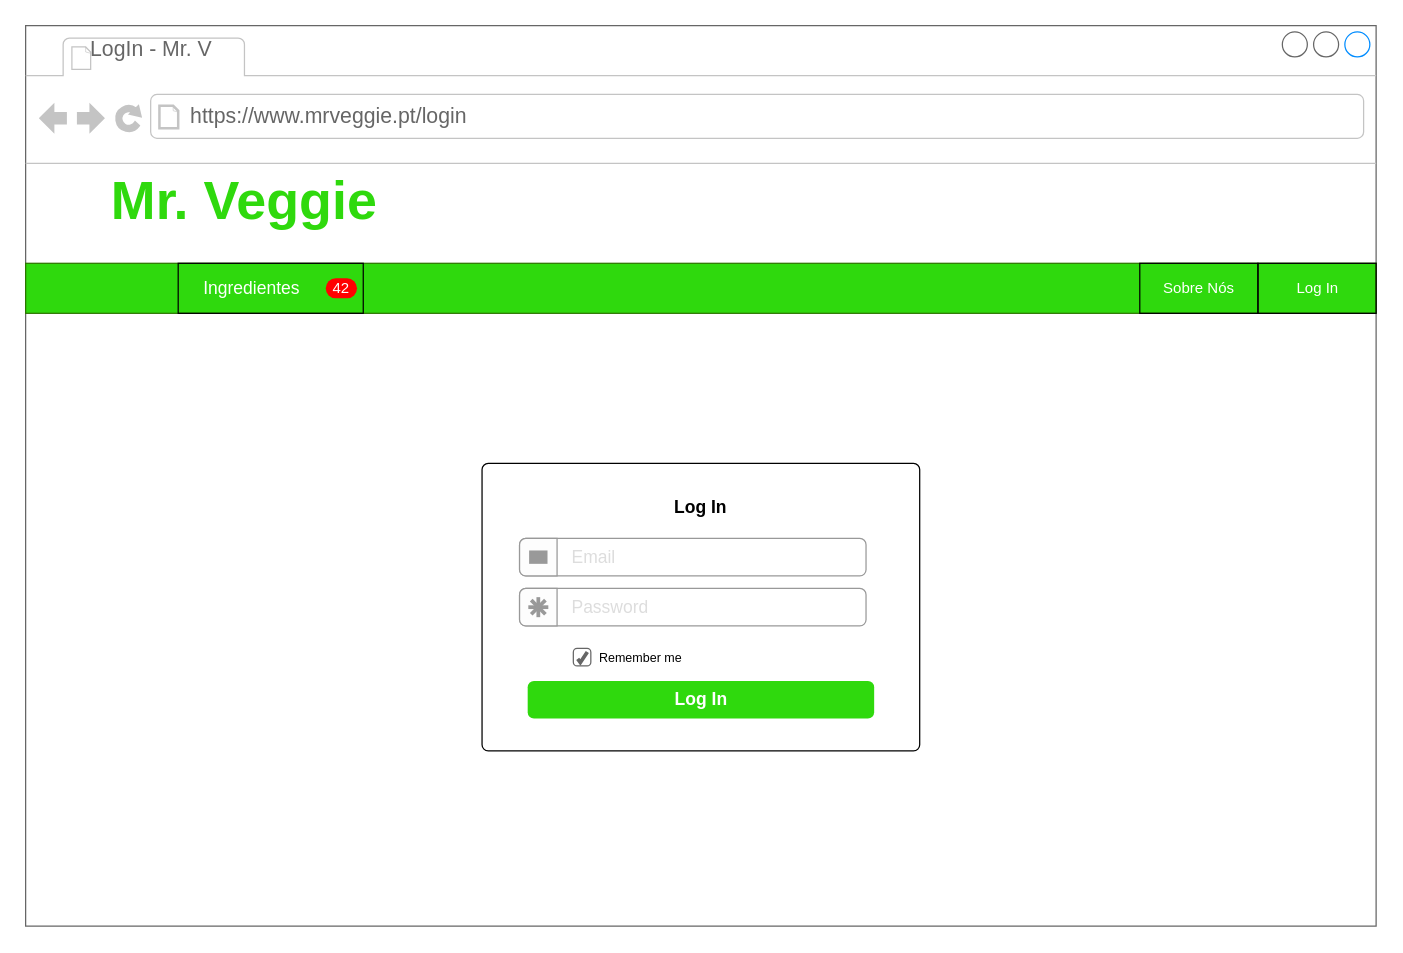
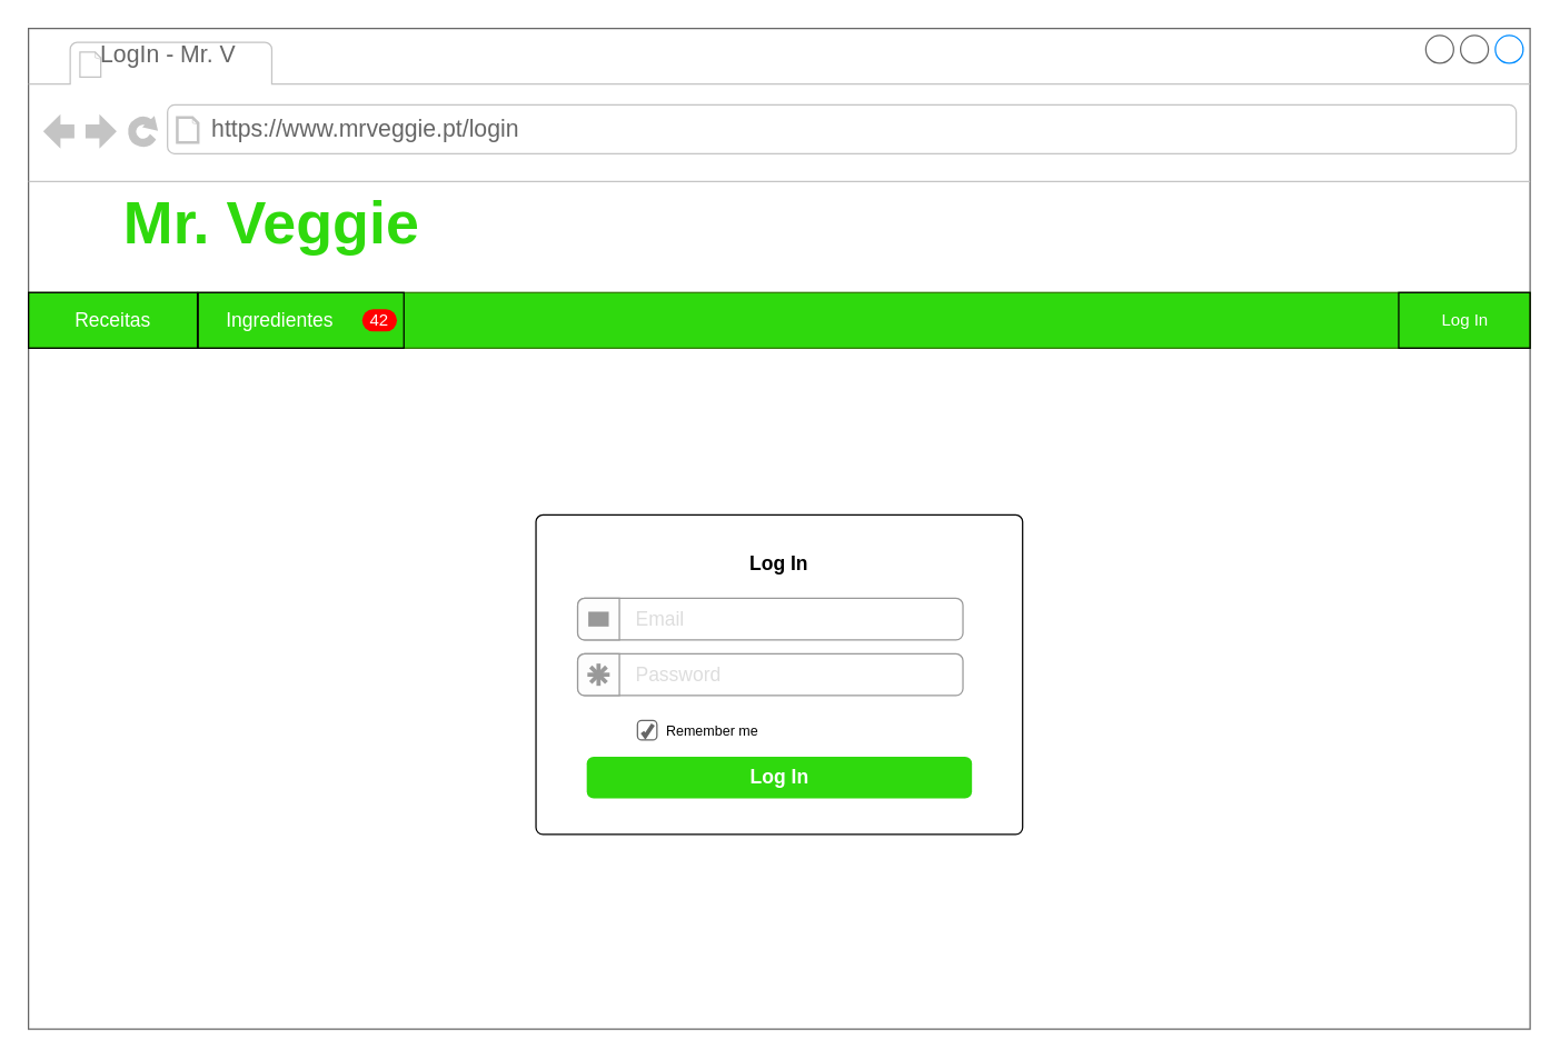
  <mxCell id="0" />
  <mxCell id="1" parent="0" />
  <mxCell id="2" value="" style="strokeWidth=1;shadow=0;dashed=0;align=center;html=1;shape=mxgraph.mockup.containers.browserWindow;rSize=0;fillColor=#ffffff;strokeColor=#666666;strokeColor2=#008cff;strokeColor3=#c4c4c4;mainText=,;recursiveResize=0;" vertex="1" parent="1"><mxGeometry x="20" y="20" width="1080" height="720" as="geometry" /></mxCell>
  <mxCell id="3" value="LogIn - Mr. V&lt;br&gt;" style="strokeWidth=1;shadow=0;dashed=0;align=center;html=1;shape=mxgraph.mockup.containers.anchor;fontSize=17;fontColor=#666666;align=left;" vertex="1" parent="2"><mxGeometry x="50" y="7" width="150" height="26" as="geometry" /></mxCell>
  <mxCell id="4" value="https://www.mrveggie.pt/login&lt;br&gt;" style="strokeWidth=1;shadow=0;dashed=0;align=center;html=1;shape=mxgraph.mockup.containers.anchor;rSize=0;fontSize=17;fontColor=#666666;align=left;" vertex="1" parent="2"><mxGeometry x="130" y="60" width="250" height="26" as="geometry" /></mxCell>
  <mxCell id="5" value="Log In" style="html=1;shadow=0;dashed=0;shape=mxgraph.bootstrap.rrect;fillColor=#ffffff;align=center;rSize=5;strokeColor=#000000;verticalAlign=top;spacingTop=20;fontSize=14;fontStyle=1;whiteSpace=wrap;" vertex="1" parent="2"><mxGeometry x="365" y="350" width="350" height="230" as="geometry" /></mxCell>
  <mxCell id="6" value="Email" style="html=1;shadow=0;dashed=0;shape=mxgraph.bootstrap.rrect;rSize=5;strokeColor=#999999;fillColor=#ffffff;fontSize=14;fontColor=#dddddd;align=left;spacingLeft=40;whiteSpace=wrap;resizeWidth=1;" vertex="1" parent="5"><mxGeometry width="277.083" height="30" relative="1" as="geometry"><mxPoint x="30" y="60" as="offset" /></mxGeometry></mxCell>
  <mxCell id="7" value="" style="html=1;shadow=0;dashed=0;shape=mxgraph.bootstrap.leftButton;rSize=5;strokeColor=#999999;fillColor=#fdfdfd;resizeHeight=1;" vertex="1" parent="6"><mxGeometry width="30" height="30" relative="1" as="geometry" /></mxCell>
  <mxCell id="8" value="" style="html=1;shadow=0;dashed=0;shape=mxgraph.bootstrap.mail;strokeColor=#fdfdfd;fillColor=#999999;strokeWidth=1.3;" vertex="1" parent="7"><mxGeometry x="0.5" y="0.5" width="16" height="12" relative="1" as="geometry"><mxPoint x="-8" y="-6" as="offset" /></mxGeometry></mxCell>
  <mxCell id="9" value="Password" style="html=1;shadow=0;dashed=0;shape=mxgraph.bootstrap.rrect;fillColor=#ffffff;rSize=5;strokeColor=#999999;fontSize=14;fontColor=#dddddd;align=left;spacingLeft=40;whiteSpace=wrap;resizeWidth=1;" vertex="1" parent="5"><mxGeometry width="277.083" height="30" relative="1" as="geometry"><mxPoint x="30" y="100" as="offset" /></mxGeometry></mxCell>
  <mxCell id="10" value="" style="html=1;shadow=0;dashed=0;shape=mxgraph.bootstrap.leftButton;rSize=5;strokeColor=#999999;fillColor=#fdfdfd;resizeHeight=1;" vertex="1" parent="9"><mxGeometry width="30" height="30" relative="1" as="geometry"><mxPoint as="offset" /></mxGeometry></mxCell>
  <mxCell id="11" value="" style="html=1;shadow=0;dashed=0;shape=mxgraph.bootstrap.password;strokeColor=#999999;strokeWidth=3;" vertex="1" parent="10"><mxGeometry x="0.5" y="0.5" width="16" height="16" relative="1" as="geometry"><mxPoint x="-8" y="-8" as="offset" /></mxGeometry></mxCell>
  <mxCell id="12" value="Remember me" style="html=1;shadow=0;dashed=0;shape=mxgraph.bootstrap.checkbox;rSize=3;strokeColor=#666666;fillColor=#ffffff;labelPosition=right;align=left;spacingLeft=5;fontSize=10;" vertex="1" parent="5"><mxGeometry width="14" height="14" relative="1" as="geometry"><mxPoint x="73" y="148" as="offset" /></mxGeometry></mxCell>
  <mxCell id="13" value="Log In" style="html=1;shadow=0;dashed=0;shape=mxgraph.bootstrap.rrect;rSize=5;strokeColor=none;fillColor=#2FD90D;fontColor=#ffffff;fontSize=14;fontStyle=1;whiteSpace=wrap;resizeWidth=1;" vertex="1" parent="5"><mxGeometry y="1" width="277.083" height="30" relative="1" as="geometry"><mxPoint x="36.5" y="-56" as="offset" /></mxGeometry></mxCell>
  <mxCell id="14" value="" style="html=1;shadow=0;dashed=0;shape=mxgraph.bootstrap.rect;whiteSpace=wrap;fillColor=#2FD90D;strokeColor=#2D7600;fontColor=#ffffff;" vertex="1" parent="2"><mxGeometry y="190" width="1080" height="40" as="geometry" /></mxCell>
+ <mxCell id="15" value="&lt;font color=&quot;#ffffff&quot;&gt;Receitas&lt;/font&gt;" style="html=1;shadow=0;dashed=0;fillColor=none;strokeColor=#000000;shape=mxgraph.bootstrap.rect;fontColor=#999999;fontSize=14;whiteSpace=wrap;" vertex="1" parent="14"><mxGeometry width="121.5" height="40" as="geometry" /></mxCell>
  <mxCell id="16" value="&lt;font style=&quot;font-size: 14px&quot;&gt;Ingredientes&lt;/font&gt;" style="html=1;shadow=0;dashed=0;fillColor=none;strokeColor=#000000;shape=mxgraph.bootstrap.rect;fontColor=#FFFFFF;spacingRight=30;whiteSpace=wrap;" vertex="1" parent="14"><mxGeometry x="122" width="148" height="40" as="geometry" /></mxCell>
  <mxCell id="17" value="42" style="html=1;shadow=0;dashed=0;shape=mxgraph.bootstrap.rrect;rSize=8;fillColor=#ff0000;strokeColor=none;fontColor=#ffffff;whiteSpace=wrap;" vertex="1" parent="16"><mxGeometry x="1" y="0.5" width="25" height="16" relative="1" as="geometry"><mxPoint x="-30" y="-8" as="offset" /></mxGeometry></mxCell>
- <mxCell id="18" value="Sobre Nós" style="html=1;shadow=0;dashed=0;fillColor=none;strokeColor=#000000;shape=mxgraph.bootstrap.rect;fontColor=#FFFFFF;whiteSpace=wrap;" vertex="1" parent="14"><mxGeometry x="891.0" width="94.5" height="40" as="geometry" /></mxCell>
  <mxCell id="19" value="Log In" style="html=1;shadow=0;dashed=0;fillColor=none;strokeColor=#000000;shape=mxgraph.bootstrap.rect;fontColor=#FFFFFF;whiteSpace=wrap;" vertex="1" parent="14"><mxGeometry x="985.5" width="94.5" height="40" as="geometry" /></mxCell>
  <mxCell id="20" value="&lt;font color=&quot;#2fd90d&quot; style=&quot;font-size: 43px&quot;&gt;Mr. Veggie&lt;/font&gt;" style="text;html=1;strokeColor=none;fillColor=none;align=center;verticalAlign=middle;whiteSpace=wrap;rounded=0;fontColor=#FFFFFF;fontSize=43;fontStyle=1" vertex="1" parent="2"><mxGeometry x="40" y="100" width="270" height="80" as="geometry" /></mxCell>
